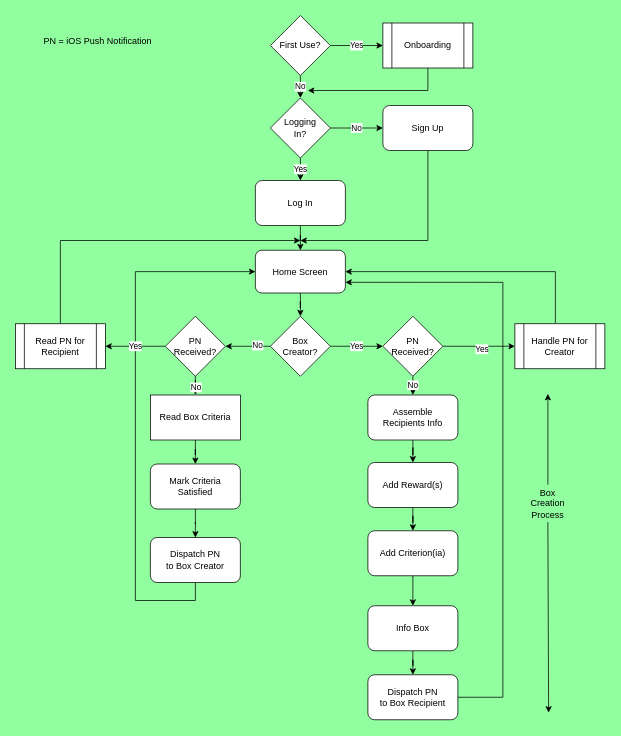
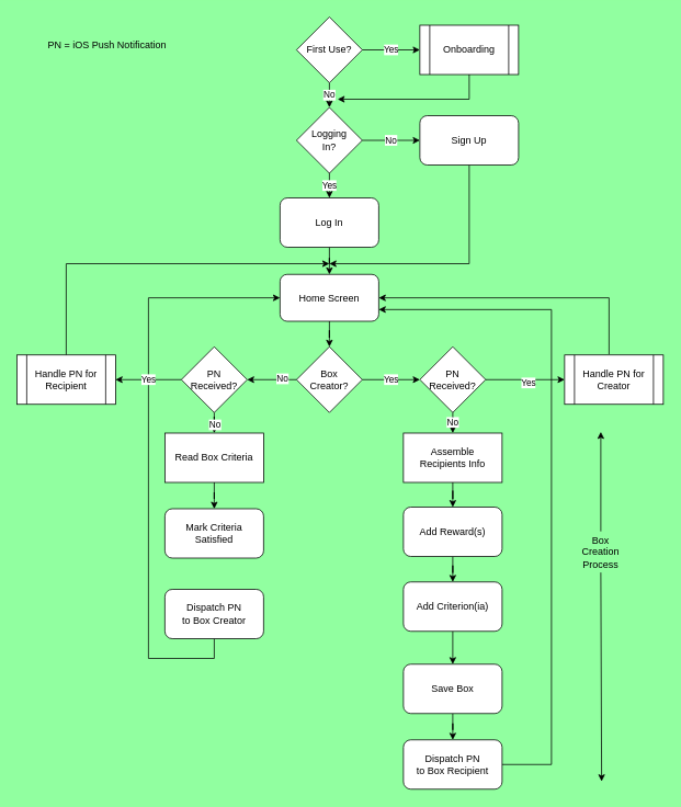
  <mxCell id="0" />
  <mxCell id="1" parent="0" />
  <mxCell id="2" value="Yes" style="edgeStyle=orthogonalEdgeStyle;rounded=0;orthogonalLoop=1;jettySize=auto;html=1;entryX=0;entryY=0.5;entryDx=0;entryDy=0;" edge="1" parent="1" source="4" target="6"><mxGeometry relative="1" as="geometry" /></mxCell>
  <mxCell id="3" value="No" style="edgeStyle=orthogonalEdgeStyle;rounded=0;orthogonalLoop=1;jettySize=auto;html=1;exitX=0.5;exitY=1;exitDx=0;exitDy=0;entryX=0.5;entryY=0;entryDx=0;entryDy=0;" edge="1" parent="1" source="4"><mxGeometry relative="1" as="geometry"><mxPoint x="400" y="130" as="targetPoint" /></mxGeometry></mxCell>
  <mxCell id="4" value="First Use?" style="rhombus;whiteSpace=wrap;html=1;" vertex="1" parent="1"><mxGeometry x="360" y="20" width="80" height="80" as="geometry" /></mxCell>
  <mxCell id="5" style="edgeStyle=orthogonalEdgeStyle;rounded=0;orthogonalLoop=1;jettySize=auto;html=1;exitX=0.5;exitY=1;exitDx=0;exitDy=0;" edge="1" parent="1" source="6"><mxGeometry relative="1" as="geometry"><mxPoint x="410" y="120" as="targetPoint" /><Array as="points"><mxPoint x="570" y="120" /></Array></mxGeometry></mxCell>
  <mxCell id="6" value="Onboarding" style="shape=process;whiteSpace=wrap;html=1;backgroundOutline=1;" vertex="1" parent="1"><mxGeometry x="510" y="30" width="120" height="60" as="geometry" /></mxCell>
  <mxCell id="7" value="No" style="edgeStyle=orthogonalEdgeStyle;rounded=0;orthogonalLoop=1;jettySize=auto;html=1;entryX=0;entryY=0.5;entryDx=0;entryDy=0;" edge="1" parent="1" source="9" target="11"><mxGeometry relative="1" as="geometry" /></mxCell>
  <mxCell id="8" value="Yes&lt;br&gt;" style="edgeStyle=orthogonalEdgeStyle;rounded=0;orthogonalLoop=1;jettySize=auto;html=1;entryX=0.5;entryY=0;entryDx=0;entryDy=0;" edge="1" parent="1" source="9" target="13"><mxGeometry relative="1" as="geometry" /></mxCell>
  <mxCell id="9" value="Logging&lt;br&gt;In?" style="rhombus;whiteSpace=wrap;html=1;" vertex="1" parent="1"><mxGeometry x="360" y="130" width="80" height="80" as="geometry" /></mxCell>
  <mxCell id="10" style="edgeStyle=orthogonalEdgeStyle;rounded=0;orthogonalLoop=1;jettySize=auto;html=1;" edge="1" parent="1" source="11"><mxGeometry relative="1" as="geometry"><mxPoint x="400" y="320" as="targetPoint" /><Array as="points"><mxPoint x="570" y="320" /></Array></mxGeometry></mxCell>
  <mxCell id="11" value="Sign Up" style="rounded=1;whiteSpace=wrap;html=1;" vertex="1" parent="1"><mxGeometry x="510" y="140" width="120" height="60" as="geometry" /></mxCell>
  <mxCell id="12" style="edgeStyle=orthogonalEdgeStyle;rounded=0;orthogonalLoop=1;jettySize=auto;html=1;entryX=0.5;entryY=0;entryDx=0;entryDy=0;" edge="1" parent="1" source="13" target="36"><mxGeometry relative="1" as="geometry" /></mxCell>
  <mxCell id="13" value="Log In" style="rounded=1;whiteSpace=wrap;html=1;" vertex="1" parent="1"><mxGeometry x="340" y="240" width="120" height="60" as="geometry" /></mxCell>
  <mxCell id="14" value="Yes" style="edgeStyle=orthogonalEdgeStyle;rounded=0;orthogonalLoop=1;jettySize=auto;html=1;" edge="1" parent="1" source="17" target="40"><mxGeometry relative="1" as="geometry" /></mxCell>
  <mxCell id="15" style="edgeStyle=orthogonalEdgeStyle;rounded=0;orthogonalLoop=1;jettySize=auto;html=1;entryX=1;entryY=0.5;entryDx=0;entryDy=0;" edge="1" parent="1" source="17" target="46"><mxGeometry relative="1" as="geometry" /></mxCell>
  <mxCell id="16" value="No" style="edgeLabel;html=1;align=center;verticalAlign=middle;resizable=0;points=[];" vertex="1" connectable="0" parent="15"><mxGeometry x="-0.4" y="-2" relative="1" as="geometry"><mxPoint as="offset" /></mxGeometry></mxCell>
  <mxCell id="17" value="Box&lt;br&gt;Creator?" style="rhombus;whiteSpace=wrap;html=1;" vertex="1" parent="1"><mxGeometry x="360" y="421" width="80" height="80" as="geometry" /></mxCell>
  <mxCell id="18" style="edgeStyle=orthogonalEdgeStyle;rounded=0;orthogonalLoop=1;jettySize=auto;html=1;entryX=0.5;entryY=0;entryDx=0;entryDy=0;" edge="1" parent="1" source="19" target="21"><mxGeometry relative="1" as="geometry" /></mxCell>
- <mxCell id="19" value="Assemble&lt;br&gt;Recipients Info" style="rounded=1;whiteSpace=wrap;html=1;" vertex="1" parent="1"><mxGeometry x="490" y="526" width="120" height="60" as="geometry" /></mxCell>
+ <mxCell id="19" value="Assemble&lt;br&gt;Recipients Info" style="whiteSpace=wrap;html=1;rounded=0;" vertex="1" parent="1"><mxGeometry x="490" y="526" width="120" height="60" as="geometry" /></mxCell>
  <mxCell id="20" style="edgeStyle=orthogonalEdgeStyle;rounded=0;orthogonalLoop=1;jettySize=auto;html=1;entryX=0.5;entryY=0;entryDx=0;entryDy=0;" edge="1" parent="1" source="21" target="23"><mxGeometry relative="1" as="geometry" /></mxCell>
  <mxCell id="21" value="Add Reward(s)" style="rounded=1;whiteSpace=wrap;html=1;" vertex="1" parent="1"><mxGeometry x="490" y="616" width="120" height="60" as="geometry" /></mxCell>
  <mxCell id="22" style="edgeStyle=orthogonalEdgeStyle;rounded=0;orthogonalLoop=1;jettySize=auto;html=1;" edge="1" parent="1" source="23" target="50"><mxGeometry relative="1" as="geometry" /></mxCell>
  <mxCell id="23" value="Add Criterion(ia)" style="rounded=1;whiteSpace=wrap;html=1;" vertex="1" parent="1"><mxGeometry x="490" y="707" width="120" height="60" as="geometry" /></mxCell>
  <mxCell id="24" style="edgeStyle=orthogonalEdgeStyle;rounded=0;orthogonalLoop=1;jettySize=auto;html=1;entryX=1;entryY=0.75;entryDx=0;entryDy=0;" edge="1" parent="1" source="25" target="36"><mxGeometry relative="1" as="geometry"><mxPoint x="720" y="550" as="targetPoint" /><Array as="points"><mxPoint x="670" y="929" /><mxPoint x="670" y="376" /></Array></mxGeometry></mxCell>
  <mxCell id="25" value="Dispatch PN &lt;br&gt;to Box Recipient" style="rounded=1;whiteSpace=wrap;html=1;" vertex="1" parent="1"><mxGeometry x="490" y="899" width="120" height="60" as="geometry" /></mxCell>
  <mxCell id="26" value="" style="endArrow=classic;html=1;rounded=0;" edge="1" parent="1"><mxGeometry width="50" height="50" relative="1" as="geometry"><mxPoint x="730" y="645.5" as="sourcePoint" /><mxPoint x="730" y="524.5" as="targetPoint" /></mxGeometry></mxCell>
  <mxCell id="27" value="" style="endArrow=classic;html=1;rounded=0;" edge="1" parent="1"><mxGeometry width="50" height="50" relative="1" as="geometry"><mxPoint x="730" y="695.5" as="sourcePoint" /><mxPoint x="731" y="949.5" as="targetPoint" /><Array as="points" /></mxGeometry></mxCell>
  <mxCell id="28" value="Box Creation&lt;br&gt;Process" style="text;html=1;strokeColor=none;fillColor=none;align=center;verticalAlign=middle;whiteSpace=wrap;rounded=0;" vertex="1" parent="1"><mxGeometry x="700" y="655.5" width="60" height="30" as="geometry" /></mxCell>
  <mxCell id="29" style="edgeStyle=orthogonalEdgeStyle;rounded=0;orthogonalLoop=1;jettySize=auto;html=1;entryX=0.5;entryY=0;entryDx=0;entryDy=0;" edge="1" parent="1" source="30" target="32"><mxGeometry relative="1" as="geometry" /></mxCell>
  <mxCell id="30" value="Read Box Criteria" style="whiteSpace=wrap;html=1;rounded=0;" vertex="1" parent="1"><mxGeometry x="200" y="526" width="120" height="60" as="geometry" /></mxCell>
- <mxCell id="31" style="edgeStyle=orthogonalEdgeStyle;rounded=0;orthogonalLoop=1;jettySize=auto;html=1;entryX=0.5;entryY=0;entryDx=0;entryDy=0;" edge="1" parent="1" source="32" target="34"><mxGeometry relative="1" as="geometry" /></mxCell>
  <mxCell id="32" value="Mark Criteria Satisfied" style="rounded=1;whiteSpace=wrap;html=1;" vertex="1" parent="1"><mxGeometry x="200" y="618" width="120" height="60" as="geometry" /></mxCell>
  <mxCell id="33" style="edgeStyle=orthogonalEdgeStyle;rounded=0;orthogonalLoop=1;jettySize=auto;html=1;entryX=0;entryY=0.5;entryDx=0;entryDy=0;" edge="1" parent="1" source="34" target="36"><mxGeometry relative="1" as="geometry"><mxPoint x="320" y="360" as="targetPoint" /><Array as="points"><mxPoint x="260" y="800" /><mxPoint x="180" y="800" /><mxPoint x="180" y="362" /></Array></mxGeometry></mxCell>
  <mxCell id="34" value="Dispatch PN&lt;br&gt;to Box Creator" style="rounded=1;whiteSpace=wrap;html=1;" vertex="1" parent="1"><mxGeometry x="200" y="716" width="120" height="60" as="geometry" /></mxCell>
  <mxCell id="35" value="" style="edgeStyle=orthogonalEdgeStyle;rounded=0;orthogonalLoop=1;jettySize=auto;html=1;" edge="1" parent="1" source="36" target="17"><mxGeometry relative="1" as="geometry" /></mxCell>
  <mxCell id="36" value="Home Screen" style="rounded=1;whiteSpace=wrap;html=1;" vertex="1" parent="1"><mxGeometry x="340" y="333" width="120" height="57" as="geometry" /></mxCell>
  <mxCell id="37" value="No" style="edgeStyle=orthogonalEdgeStyle;rounded=0;orthogonalLoop=1;jettySize=auto;html=1;entryX=0.5;entryY=0;entryDx=0;entryDy=0;" edge="1" parent="1" source="40" target="19"><mxGeometry relative="1" as="geometry" /></mxCell>
  <mxCell id="38" style="edgeStyle=orthogonalEdgeStyle;rounded=0;orthogonalLoop=1;jettySize=auto;html=1;entryX=0;entryY=0.5;entryDx=0;entryDy=0;" edge="1" parent="1" source="40" target="42"><mxGeometry relative="1" as="geometry" /></mxCell>
  <mxCell id="39" value="Yes" style="edgeLabel;html=1;align=center;verticalAlign=middle;resizable=0;points=[];" vertex="1" connectable="0" parent="38"><mxGeometry x="0.067" y="-3" relative="1" as="geometry"><mxPoint as="offset" /></mxGeometry></mxCell>
  <mxCell id="40" value="PN&lt;br&gt;Received?" style="rhombus;whiteSpace=wrap;html=1;" vertex="1" parent="1"><mxGeometry x="510" y="421" width="80" height="80" as="geometry" /></mxCell>
  <mxCell id="41" style="edgeStyle=orthogonalEdgeStyle;rounded=0;orthogonalLoop=1;jettySize=auto;html=1;entryX=1;entryY=0.5;entryDx=0;entryDy=0;" edge="1" parent="1" target="36"><mxGeometry relative="1" as="geometry"><mxPoint x="740" y="430" as="sourcePoint" /><Array as="points"><mxPoint x="740" y="362" /></Array></mxGeometry></mxCell>
  <mxCell id="42" value="Handle PN for Creator" style="shape=process;whiteSpace=wrap;html=1;backgroundOutline=1;" vertex="1" parent="1"><mxGeometry x="686" y="431" width="120" height="60" as="geometry" /></mxCell>
  <mxCell id="43" style="edgeStyle=orthogonalEdgeStyle;rounded=0;orthogonalLoop=1;jettySize=auto;html=1;entryX=0.5;entryY=0;entryDx=0;entryDy=0;" edge="1" parent="1" source="46" target="30"><mxGeometry relative="1" as="geometry" /></mxCell>
  <mxCell id="44" value="No" style="edgeLabel;html=1;align=center;verticalAlign=middle;resizable=0;points=[];" vertex="1" connectable="0" parent="43"><mxGeometry x="0.6" relative="1" as="geometry"><mxPoint as="offset" /></mxGeometry></mxCell>
  <mxCell id="45" value="Yes" style="edgeStyle=orthogonalEdgeStyle;rounded=0;orthogonalLoop=1;jettySize=auto;html=1;entryX=1;entryY=0.5;entryDx=0;entryDy=0;" edge="1" parent="1" source="46" target="48"><mxGeometry relative="1" as="geometry" /></mxCell>
  <mxCell id="46" value="PN&lt;br&gt;Received?" style="rhombus;whiteSpace=wrap;html=1;" vertex="1" parent="1"><mxGeometry x="220" y="421" width="80" height="80" as="geometry" /></mxCell>
  <mxCell id="47" style="edgeStyle=orthogonalEdgeStyle;rounded=0;orthogonalLoop=1;jettySize=auto;html=1;" edge="1" parent="1" source="48"><mxGeometry relative="1" as="geometry"><mxPoint x="400" y="320" as="targetPoint" /><Array as="points"><mxPoint x="80" y="320" /></Array></mxGeometry></mxCell>
- <mxCell id="48" value="Read PN for Recipient" style="shape=process;whiteSpace=wrap;html=1;backgroundOutline=1;" vertex="1" parent="1"><mxGeometry x="20" y="431" width="120" height="60" as="geometry" /></mxCell>
+ <mxCell id="48" value="Handle PN for Recipient" style="shape=process;whiteSpace=wrap;html=1;backgroundOutline=1;" vertex="1" parent="1"><mxGeometry x="20" y="431" width="120" height="60" as="geometry" /></mxCell>
  <mxCell id="49" style="edgeStyle=orthogonalEdgeStyle;rounded=0;orthogonalLoop=1;jettySize=auto;html=1;entryX=0.5;entryY=0;entryDx=0;entryDy=0;" edge="1" parent="1" source="50" target="25"><mxGeometry relative="1" as="geometry" /></mxCell>
- <mxCell id="50" value="Info Box" style="rounded=1;whiteSpace=wrap;html=1;" vertex="1" parent="1"><mxGeometry x="490" y="807" width="120" height="60" as="geometry" /></mxCell>
+ <mxCell id="50" value="Save Box" style="rounded=1;whiteSpace=wrap;html=1;" vertex="1" parent="1"><mxGeometry x="490" y="807" width="120" height="60" as="geometry" /></mxCell>
  <mxCell id="51" value="PN = iOS Push Notification" style="text;html=1;strokeColor=none;fillColor=none;align=center;verticalAlign=middle;whiteSpace=wrap;rounded=0;" vertex="1" parent="1"><mxGeometry x="20" y="40" width="220" height="30" as="geometry" /></mxCell>
